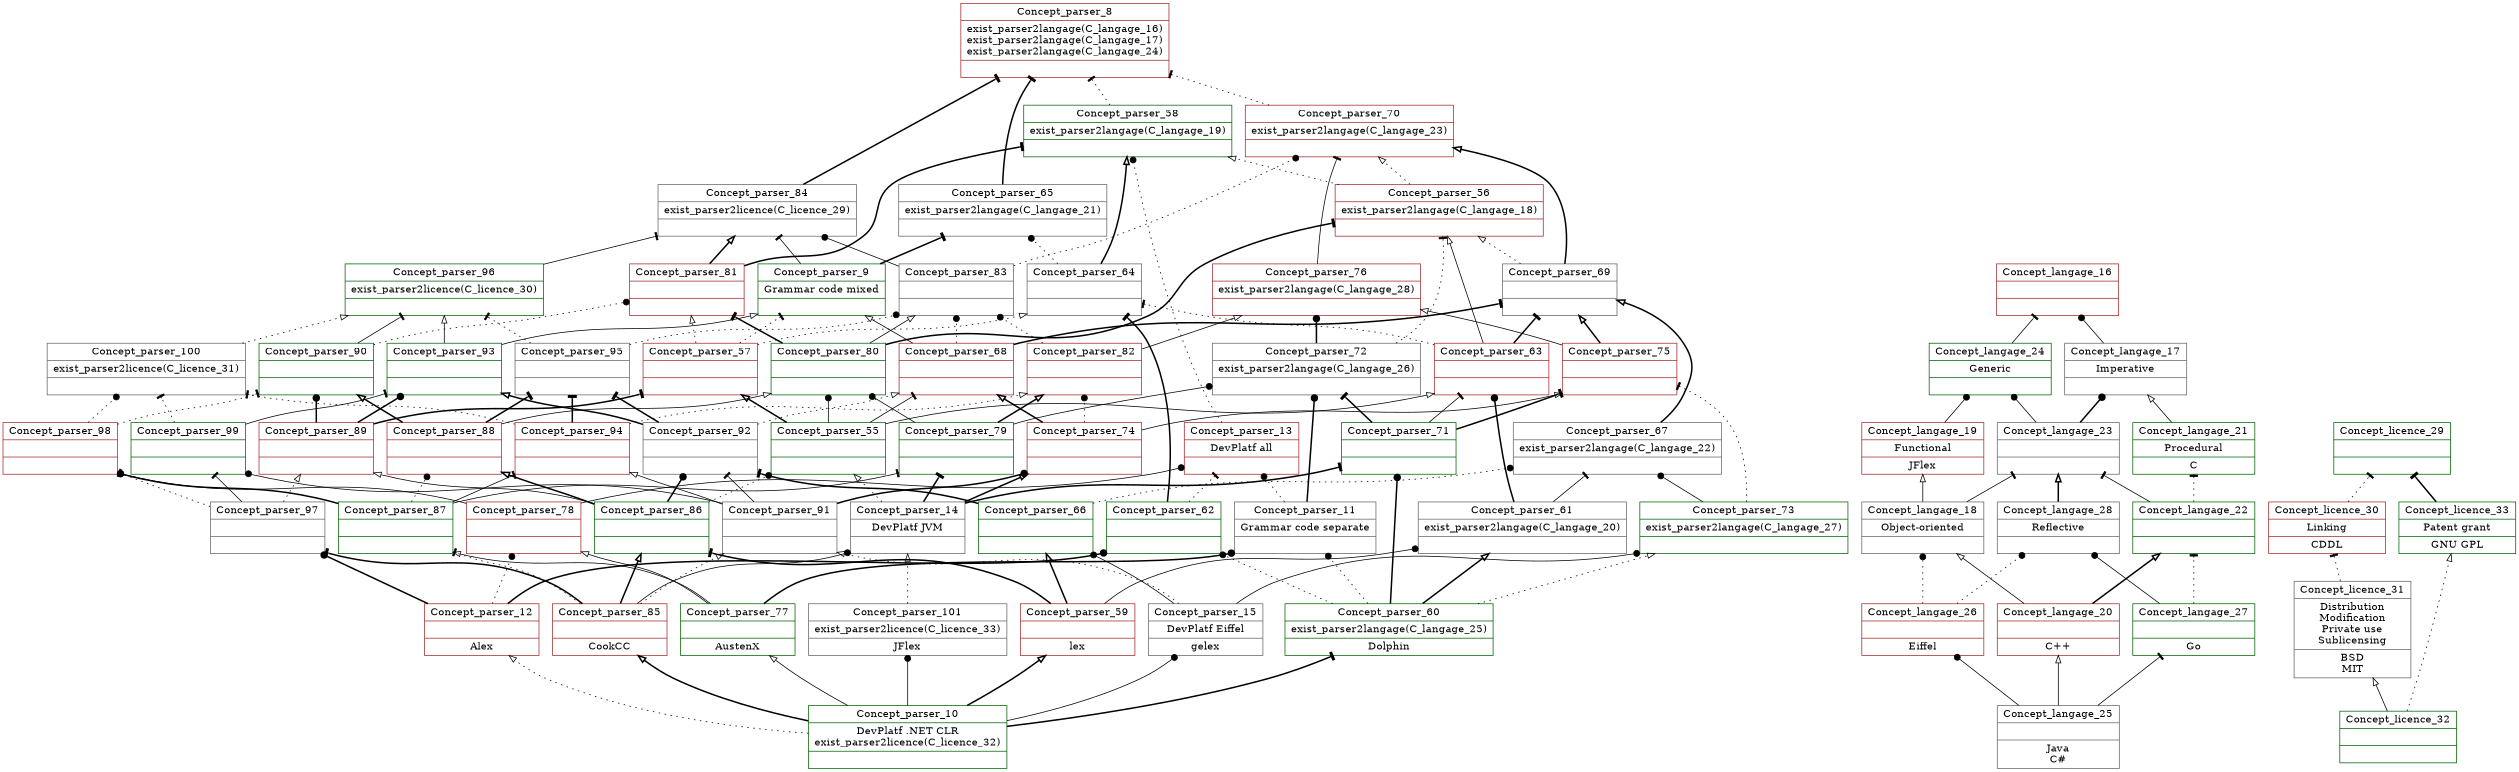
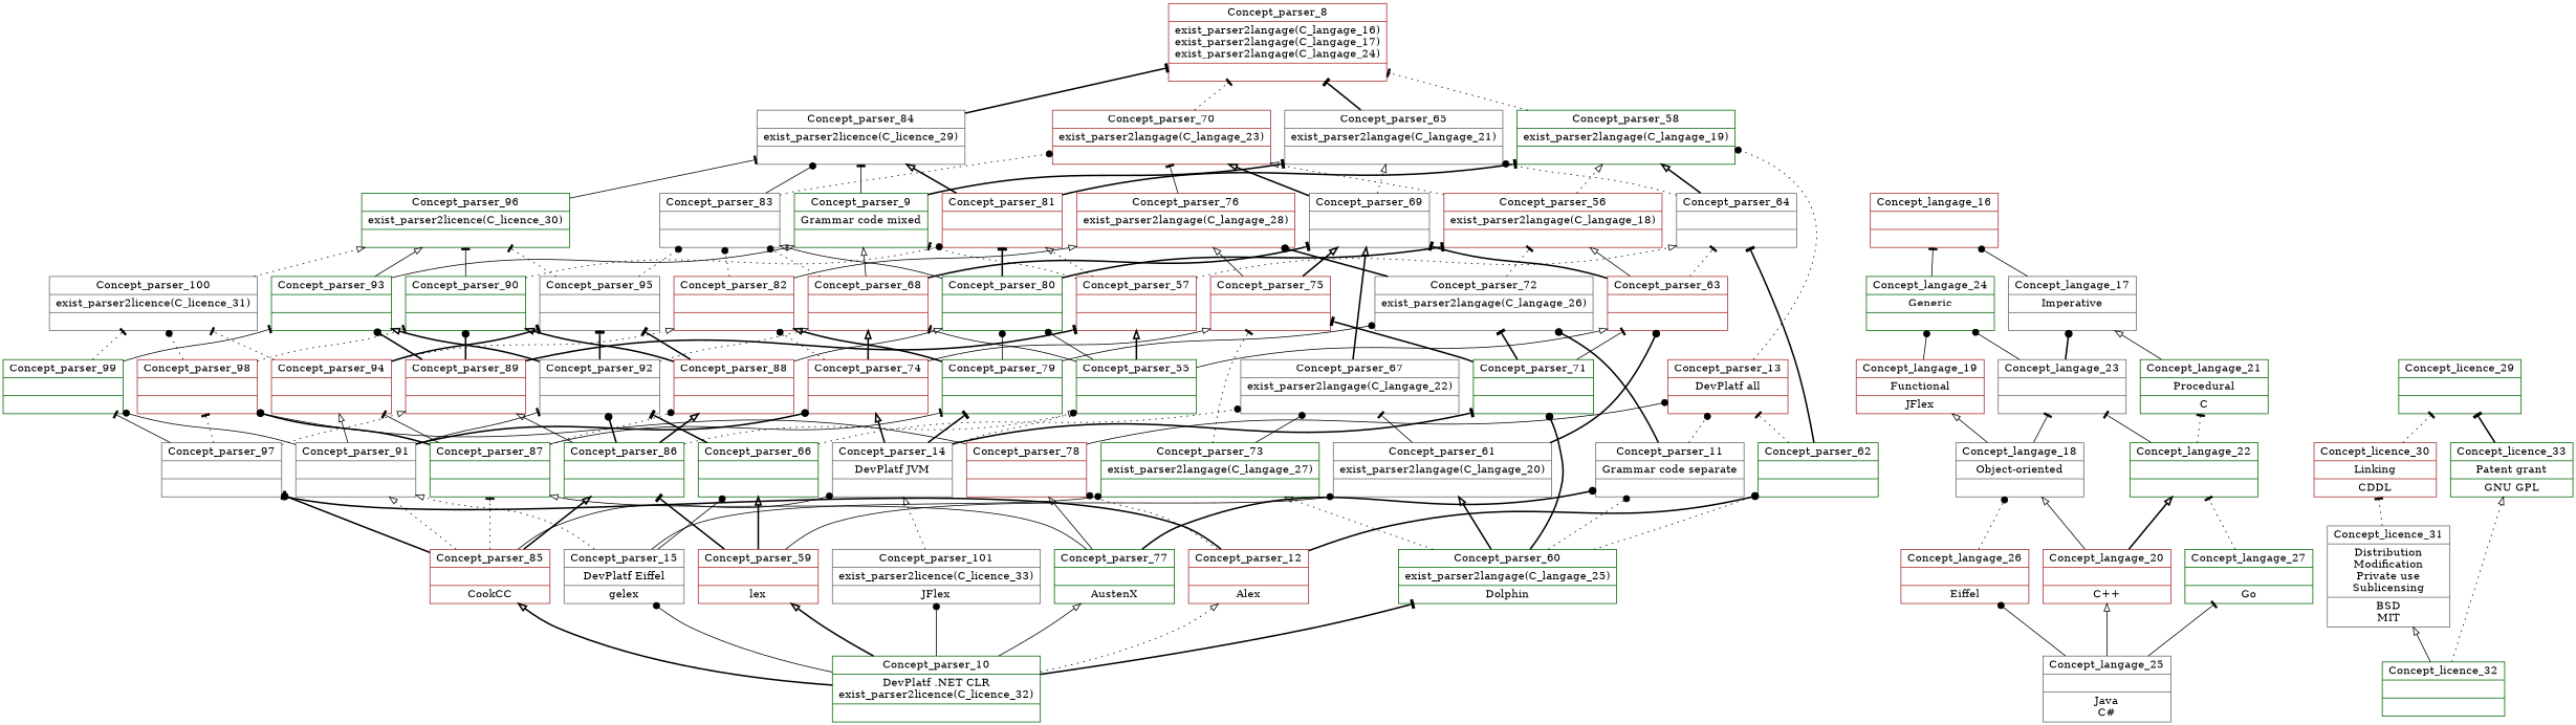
  digraph {
    rankdir=BT
    node [color=brown shape=record]
    edge [arrowhead=tee style=solid]
    n1 [label="{Concept_parser_8|exist_parser2langage(C_langage_16)\nexist_parser2langage(C_langage_17)\nexist_parser2langage(C_langage_24)\n|}"]
    n2 [color=darkgreen label="{Concept_parser_9|Grammar code mixed\n|}"]
    n3 [color=gray40 label="{Concept_parser_65|exist_parser2langage(C_langage_21)\n|}"]
    n4 [color=gray40 label="{Concept_parser_84|exist_parser2licence(C_licence_29)\n|}"]
    n5 [color=darkgreen label="{Concept_parser_10|DevPlatf .NET CLR\nexist_parser2licence(C_licence_32)\n|}"]
    n6 [label="{Concept_parser_12||Alex\n}"]
    n7 [color=gray40 label="{Concept_parser_15|DevPlatf Eiffel\n|gelex\n}"]
    n8 [label="{Concept_parser_59||lex\n}"]
    n9 [color=darkgreen label="{Concept_parser_60|exist_parser2langage(C_langage_25)\n|Dolphin\n}"]
    n10 [color=darkgreen label="{Concept_parser_77||AustenX\n}"]
    n11 [label="{Concept_parser_85||CookCC\n}"]
    n12 [color=gray40 label="{Concept_parser_101|exist_parser2licence(C_licence_33)\n|JFlex\n}"]
    n13 [color=gray40 label="{Concept_parser_11|Grammar code separate\n|}"]
    n14 [label="{Concept_parser_13|DevPlatf all\n|}"]
    n15 [color=gray40 label="{Concept_parser_72|exist_parser2langage(C_langage_26)\n|}"]
    n16 [color=darkgreen label="{Concept_parser_62||}"]
    n17 [label="{Concept_parser_78||}"]
    n18 [color=gray40 label="{Concept_parser_97||}"]
    n19 [color=darkgreen label="{Concept_parser_58|exist_parser2langage(C_langage_19)\n|}"]
    n20 [color=gray40 label="{Concept_parser_14|DevPlatf JVM\n|}"]
    n21 [color=darkgreen label="{Concept_parser_55||}"]
    n22 [color=darkgreen label="{Concept_parser_71||}"]
    n23 [label="{Concept_parser_74||}"]
    n24 [color=darkgreen label="{Concept_parser_79||}"]
    n25 [color=darkgreen label="{Concept_parser_66||}"]
    n26 [color=darkgreen label="{Concept_parser_73|exist_parser2langage(C_langage_27)\n|}"]
    n27 [color=gray40 label="{Concept_parser_91||}"]
    n28 [label="{Concept_parser_57||}"]
    n29 [label="{Concept_parser_63||}"]
    n30 [label="{Concept_parser_68||}"]
    n31 [color=darkgreen label="{Concept_parser_80||}"]
    n32 [label="{Concept_parser_56|exist_parser2langage(C_langage_18)\n|}"]
    n33 [label="{Concept_parser_70|exist_parser2langage(C_langage_23)\n|}"]
    n34 [color=gray40 label="{Concept_parser_64||}"]
    n35 [label="{Concept_parser_81||}"]
    n36 [color=gray40 label="{Concept_parser_61|exist_parser2langage(C_langage_20)\n|}"]
    n37 [color=darkgreen label="{Concept_parser_86||}"]
    n38 [color=gray40 label="{Concept_parser_67|exist_parser2langage(C_langage_22)\n|}"]
    n39 [color=gray40 label="{Concept_parser_69||}"]
    n40 [color=gray40 label="{Concept_parser_92||}"]
    n41 [color=gray40 label="{Concept_parser_83||}"]
    n42 [label="{Concept_parser_75||}"]
    n43 [label="{Concept_parser_76|exist_parser2langage(C_langage_28)\n|}"]
    n44 [label="{Concept_parser_82||}"]
    n45 [color=darkgreen label="{Concept_parser_87||}"]
    n46 [label="{Concept_parser_98||}"]
    n47 [label="{Concept_parser_88||}"]
    n48 [label="{Concept_parser_89||}"]
    n49 [label="{Concept_parser_94||}"]
    n50 [color=darkgreen label="{Concept_parser_90||}"]
    n51 [color=gray40 label="{Concept_parser_95||}"]
    n52 [color=darkgreen label="{Concept_parser_93||}"]
    n53 [color=darkgreen label="{Concept_parser_96|exist_parser2licence(C_licence_30)\n|}"]
    n54 [color=darkgreen label="{Concept_parser_99||}"]
    n55 [color=gray40 label="{Concept_parser_100|exist_parser2licence(C_licence_31)\n|}"]
    n56 [label="{Concept_langage_16||}"]
    n57 [color=gray40 label="{Concept_langage_17|Imperative\n|}"]
    n58 [color=gray40 label="{Concept_langage_18|Object-oriented\n|}"]
    n59 [label="{Concept_langage_19|Functional\n|JFlex\n}"]
    n60 [color=gray40 label="{Concept_langage_23||}"]
    n61 [color=darkgreen label="{Concept_langage_24|Generic\n|}"]
    n62 [label="{Concept_langage_20||C++\n}"]
    n63 [color=darkgreen label="{Concept_langage_22||}"]
    n64 [color=darkgreen label="{Concept_langage_21|Procedural\n|C\n}"]
    n65 [color=gray40 label="{Concept_langage_25||Java\nC#\n}"]
    n66 [label="{Concept_langage_26||Eiffel\n}"]
    n67 [color=darkgreen label="{Concept_langage_27||Go\n}"]
-   n68 [color=gray40 label="{Concept_langage_28|Reflective\n|}"]
    n69 [color=darkgreen label="{Concept_licence_29||}"]
    n70 [label="{Concept_licence_30|Linking\n|CDDL\n}"]
    n71 [color=gray40 label="{Concept_licence_31|Distribution\nModification\nPrivate use\nSublicensing\n|BSD\nMIT\n}"]
    n72 [color=darkgreen label="{Concept_licence_32||}"]
    n73 [color=darkgreen label="{Concept_licence_33|Patent grant\n|GNU GPL\n}"]
    subgraph sub_1 {
      label=parser
      n1
      n2
      n3
      n4
      n5
      n6
      n7
      n8
      n9
      n10
      n11
      n12
      n13
      n14
      n15
      n16
      n17
      n18
      n19
      n20
      n21
      n22
      n23
      n24
      n25
      n26
      n27
      n28
      n29
      n30
      n31
      n32
      n33
      n34
      n35
      n36
      n37
      n38
      n39
      n40
      n41
      n42
      n43
      n44
      n45
      n46
      n47
      n48
      n49
      n50
      n51
      n52
      n53
      n54
      n55
    }
    subgraph sub_2 {
      label=langage
      n56
      n57
      n58
      n59
      n60
      n61
      n62
      n63
      n64
      n65
      n66
      n67
-     n68
    }
    subgraph sub_3 {
      label=licence
      n69
      n70
      n71
      n72
      n73
    }
    n2 -> n3 [style=bold]
    n2 -> n4
    n3 -> n1 [style=bold]
    n4 -> n1 [style=bold]
    n5 -> n6 [arrowhead=onormal style=dotted]
    n5 -> n7 [arrowhead=dot]
    n5 -> n8 [arrowhead=onormal style=bold]
    n5 -> n9 [style=bold]
    n5 -> n10 [arrowhead=onormal]
    n5 -> n11 [arrowhead=onormal style=bold]
    n5 -> n12 [arrowhead=dot]
    n6 -> n16 [arrowhead=dot style=bold]
    n6 -> n17 [arrowhead=dot style=dotted]
    n6 -> n18 [arrowhead=dot style=bold]
    n7 -> n25 [arrowhead=dot]
    n7 -> n26 [arrowhead=dot]
    n7 -> n27 [arrowhead=onormal style=dotted]
    n8 -> n25 [arrowhead=onormal style=bold]
    n8 -> n36 [arrowhead=dot]
    n8 -> n37 [style=bold]
    n9 -> n13 [arrowhead=dot style=dotted]
    n9 -> n16 [arrowhead=dot style=dotted]
    n9 -> n22 [arrowhead=dot style=bold]
    n9 -> n26 [arrowhead=onormal style=dotted]
    n9 -> n36 [arrowhead=onormal style=bold]
    n10 -> n13 [arrowhead=dot style=bold]
    n10 -> n17 [arrowhead=onormal]
    n10 -> n45 [arrowhead=onormal]
    n11 -> n18 [style=bold]
    n11 -> n20 [arrowhead=dot]
    n11 -> n27 [arrowhead=onormal style=dotted]
    n11 -> n37 [arrowhead=onormal style=bold]
    n11 -> n45 [style=dotted]
    n12 -> n20 [arrowhead=onormal style=dotted]
    n13 -> n14 [arrowhead=dot style=dotted]
    n13 -> n15 [arrowhead=dot style=bold]
    n14 -> n19 [arrowhead=dot style=dotted]
    n15 -> n32 [style=dotted]
    n15 -> n43 [arrowhead=dot style=bold]
    n16 -> n14 [style=dotted]
    n16 -> n34 [style=bold]
    n17 -> n14 [arrowhead=dot]
    n17 -> n46 [arrowhead=dot]
    n18 -> n46 [style=dotted]
    n18 -> n48 [arrowhead=onormal style=dotted]
    n18 -> n54
    n19 -> n1 [style=dotted]
    n20 -> n21 [arrowhead=onormal style=dotted]
    n20 -> n22 [style=bold]
    n20 -> n23 [arrowhead=onormal style=bold]
    n20 -> n24 [style=bold]
    n21 -> n28 [arrowhead=onormal style=bold]
    n21 -> n29 [arrowhead=onormal]
    n21 -> n30
    n21 -> n31 [arrowhead=dot]
    n22 -> n15 [style=bold]
    n22 -> n29
    n22 -> n42 [style=bold]
    n23 -> n30 [arrowhead=onormal style=bold]
    n23 -> n42 [arrowhead=onormal]
    n23 -> n44 [arrowhead=dot style=dotted]
    n24 -> n15 [arrowhead=dot]
    n24 -> n31 [arrowhead=dot]
    n24 -> n44 [arrowhead=onormal style=bold]
    n25 -> n38 [arrowhead=dot style=dotted]
    n25 -> n40 [style=bold]
    n26 -> n38 [arrowhead=dot]
    n26 -> n42 [style=dotted]
    n27 -> n23 [arrowhead=dot style=bold]
    n27 -> n40
    n27 -> n49 [arrowhead=onormal]
    n27 -> n54 [arrowhead=dot]
    n28 -> n2 [style=dotted]
    n28 -> n34 [arrowhead=onormal style=dotted]
    n28 -> n35 [arrowhead=onormal style=dotted]
    n29 -> n32 [arrowhead=onormal]
    n29 -> n34 [style=dotted]
    n29 -> n39 [style=bold]
    n30 -> n2 [arrowhead=onormal]
    n30 -> n39 [style=bold]
    n30 -> n41 [arrowhead=dot style=dotted]
    n31 -> n32 [style=bold]
    n31 -> n35 [style=bold]
    n31 -> n41 [arrowhead=onormal]
    n32 -> n19 [arrowhead=onormal style=dotted]
    n32 -> n33 [arrowhead=onormal style=dotted]
    n33 -> n1 [style=dotted]
    n34 -> n3 [arrowhead=dot style=dotted]
    n34 -> n19 [arrowhead=onormal style=bold]
    n35 -> n4 [arrowhead=onormal style=bold]
    n35 -> n19 [style=bold]
    n36 -> n29 [arrowhead=dot style=bold]
    n36 -> n38
    n37 -> n21 [arrowhead=dot style=dotted]
    n37 -> n40 [arrowhead=dot style=bold]
    n37 -> n47 [arrowhead=onormal style=bold]
    n37 -> n48 [arrowhead=onormal]
    n38 -> n39 [arrowhead=onormal style=bold]
-   n39 -> n32 [arrowhead=onormal style=dotted]
+   n39 -> n3 [arrowhead=onormal style=dotted]
    n39 -> n33 [arrowhead=onormal style=bold]
    n40 -> n30 [arrowhead=onormal style=dotted]
    n40 -> n51 [style=bold]
    n40 -> n52 [arrowhead=onormal style=bold]
    n41 -> n4 [arrowhead=dot]
    n41 -> n33 [arrowhead=dot style=dotted]
    n42 -> n39 [arrowhead=onormal style=bold]
    n42 -> n43 [arrowhead=onormal]
    n43 -> n33
    n44 -> n41 [arrowhead=dot style=dotted]
    n44 -> n43 [arrowhead=onormal]
    n45 -> n24
    n45 -> n46 [arrowhead=dot style=bold]
    n45 -> n47 [arrowhead=dot style=dotted]
    n45 -> n49
    n46 -> n50 [style=dotted]
    n46 -> n55 [arrowhead=dot style=dotted]
    n47 -> n31 [arrowhead=onormal]
    n47 -> n50 [arrowhead=onormal style=bold]
    n47 -> n51 [style=bold]
    n48 -> n28 [style=bold]
    n48 -> n50 [arrowhead=dot style=bold]
    n48 -> n52 [arrowhead=dot style=bold]
    n49 -> n44 [arrowhead=onormal style=dotted]
    n49 -> n51 [style=bold]
    n49 -> n55 [style=dotted]
    n50 -> n35 [arrowhead=dot style=dotted]
    n50 -> n53
    n51 -> n41 [arrowhead=dot style=dotted]
    n51 -> n53 [style=dotted]
    n52 -> n2 [arrowhead=onormal]
    n52 -> n53 [arrowhead=onormal]
    n53 -> n4
    n54 -> n52
    n54 -> n55 [style=dotted]
    n55 -> n53 [arrowhead=onormal style=dotted]
    n57 -> n56 [arrowhead=dot]
    n58 -> n59 [arrowhead=onormal]
    n58 -> n60
    n59 -> n61 [arrowhead=dot]
    n60 -> n57 [arrowhead=dot style=bold]
    n60 -> n61 [arrowhead=dot]
    n61 -> n56
    n62 -> n58 [arrowhead=onormal]
    n62 -> n63 [arrowhead=onormal style=bold]
    n63 -> n60
    n63 -> n64 [style=dotted]
    n64 -> n57 [arrowhead=onormal]
    n65 -> n62 [arrowhead=onormal]
    n65 -> n66 [arrowhead=dot]
    n65 -> n67
    n66 -> n58 [arrowhead=dot style=dotted]
-   n66 -> n68 [arrowhead=dot style=dotted]
    n67 -> n63 [style=dotted]
-   n67 -> n68 [arrowhead=dot]
-   n68 -> n60 [arrowhead=onormal style=bold]
    n70 -> n69 [style=dotted]
    n71 -> n70 [style=dotted]
    n72 -> n71 [arrowhead=onormal]
    n72 -> n73 [arrowhead=onormal style=dotted]
    n73 -> n69 [style=bold]
  }
